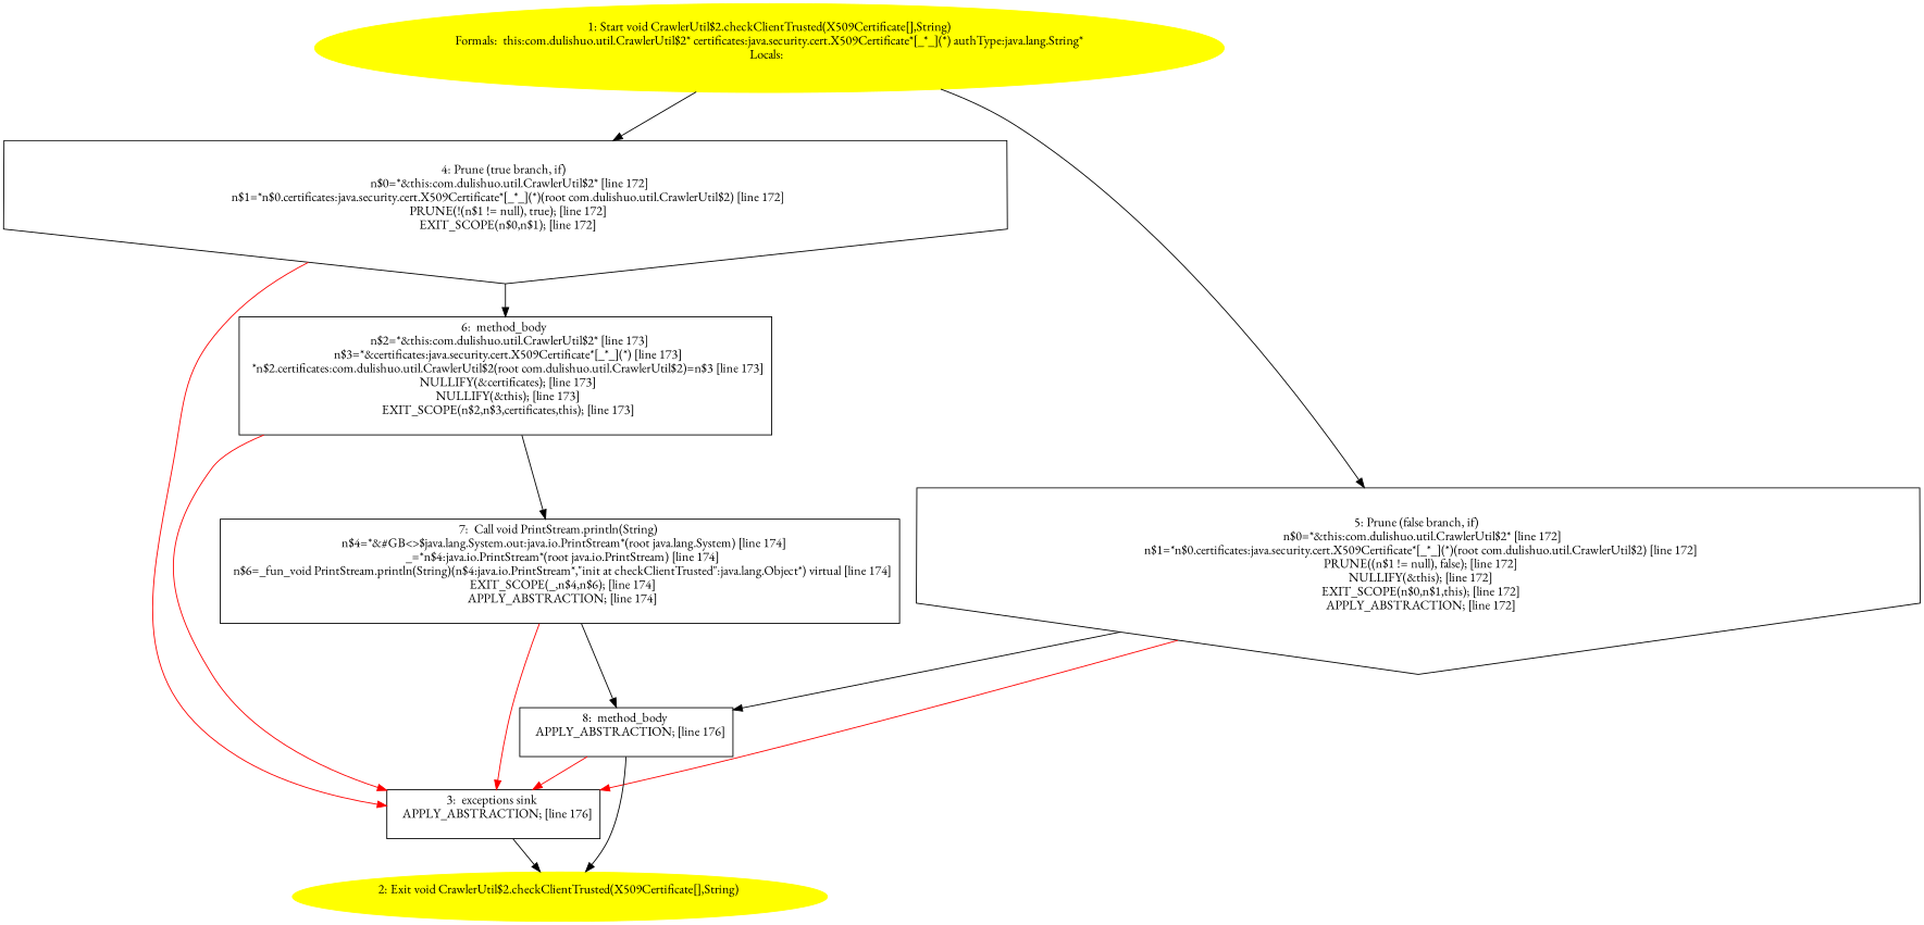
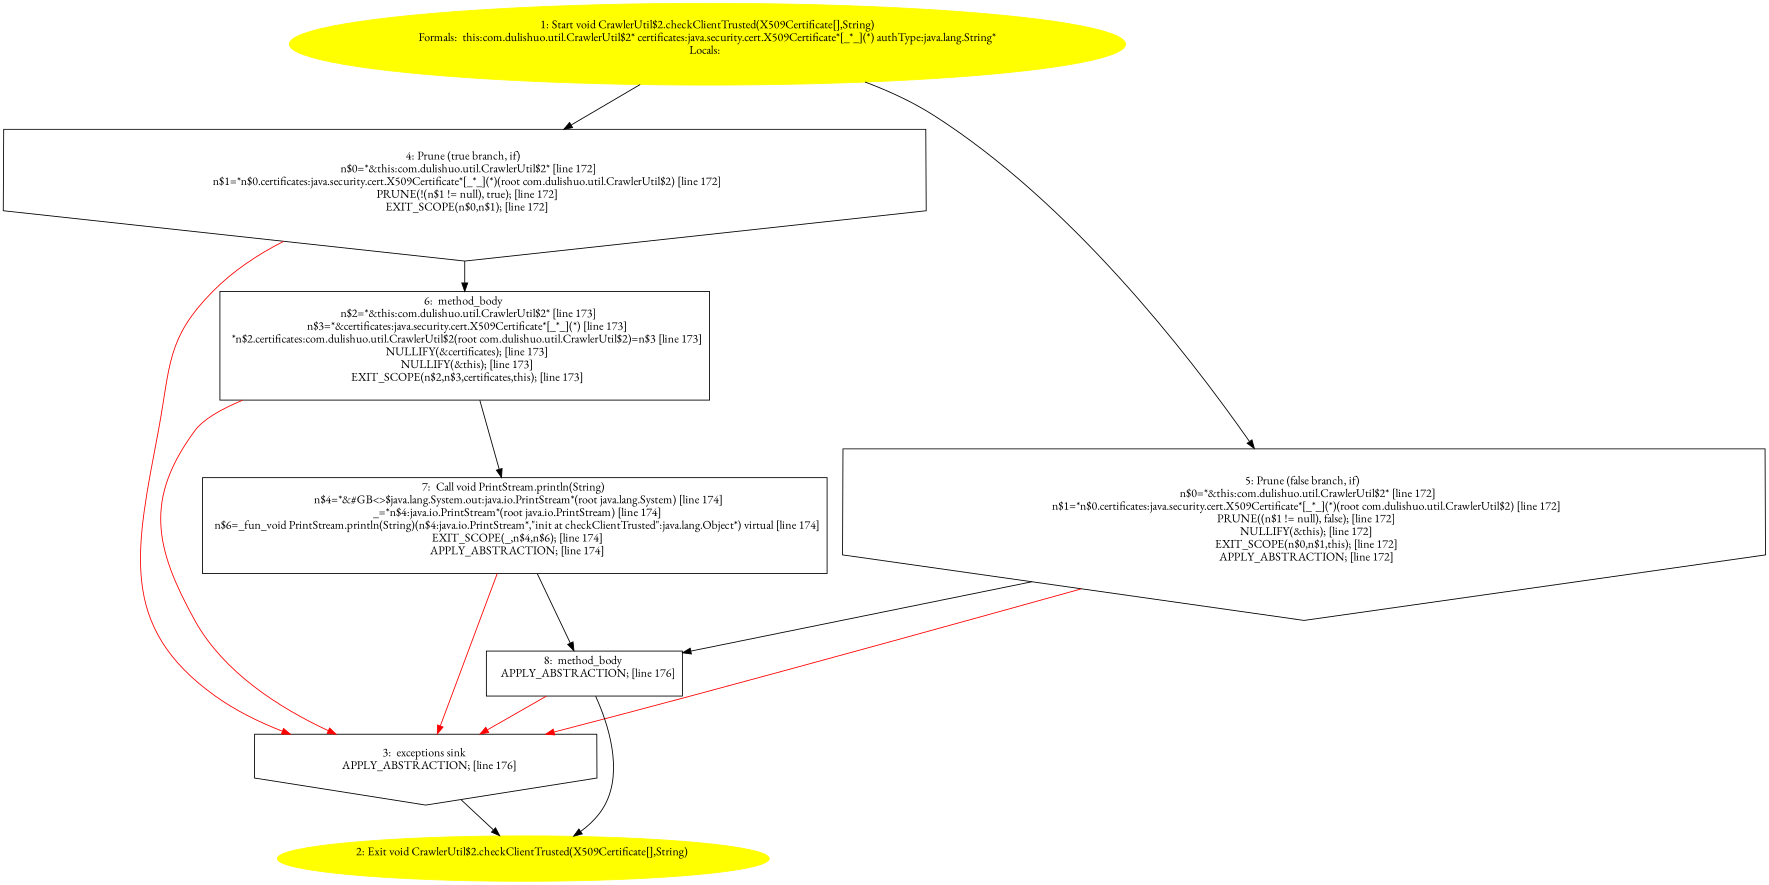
  digraph {
    fontname="EB Garamond"
    node [fontname="EB Garamond" shape=box]
    edge [fontname="EB Garamond"]
    n1 [color=yellow label="1: Start void CrawlerUtil$2.checkClientTrusted(X509Certificate[],String)\nFormals:  this:com.dulishuo.util.CrawlerUtil$2* certificates:java.security.cert.X509Certificate*[_*_](*) authType:java.lang.String*\nLocals:  \n  " style=filled shape=""]
    n2 [label="4: Prune (true branch, if) \n   n$0=*&this:com.dulishuo.util.CrawlerUtil$2* [line 172]\n  n$1=*n$0.certificates:java.security.cert.X509Certificate*[_*_](*)(root com.dulishuo.util.CrawlerUtil$2) [line 172]\n  PRUNE(!(n$1 != null), true); [line 172]\n  EXIT_SCOPE(n$0,n$1); [line 172]\n " shape=invhouse]
    n3 [label="5: Prune (false branch, if) \n   n$0=*&this:com.dulishuo.util.CrawlerUtil$2* [line 172]\n  n$1=*n$0.certificates:java.security.cert.X509Certificate*[_*_](*)(root com.dulishuo.util.CrawlerUtil$2) [line 172]\n  PRUNE((n$1 != null), false); [line 172]\n  NULLIFY(&this); [line 172]\n  EXIT_SCOPE(n$0,n$1,this); [line 172]\n  APPLY_ABSTRACTION; [line 172]\n " shape=invhouse]
-   n4 [label="3:  exceptions sink \n   APPLY_ABSTRACTION; [line 176]\n "]
+   n4 [label="3:  exceptions sink \n   APPLY_ABSTRACTION; [line 176]\n " shape=invhouse]
    n5 [label="6:  method_body \n   n$2=*&this:com.dulishuo.util.CrawlerUtil$2* [line 173]\n  n$3=*&certificates:java.security.cert.X509Certificate*[_*_](*) [line 173]\n  *n$2.certificates:com.dulishuo.util.CrawlerUtil$2(root com.dulishuo.util.CrawlerUtil$2)=n$3 [line 173]\n  NULLIFY(&certificates); [line 173]\n  NULLIFY(&this); [line 173]\n  EXIT_SCOPE(n$2,n$3,certificates,this); [line 173]\n "]
    n6 [label="8:  method_body \n   APPLY_ABSTRACTION; [line 176]\n "]
    n7 [color=yellow label="2: Exit void CrawlerUtil$2.checkClientTrusted(X509Certificate[],String) \n  " style=filled shape=""]
    n8 [label="7:  Call void PrintStream.println(String) \n   n$4=*&#GB<>$java.lang.System.out:java.io.PrintStream*(root java.lang.System) [line 174]\n  _=*n$4:java.io.PrintStream*(root java.io.PrintStream) [line 174]\n  n$6=_fun_void PrintStream.println(String)(n$4:java.io.PrintStream*,\"init at checkClientTrusted\":java.lang.Object*) virtual [line 174]\n  EXIT_SCOPE(_,n$4,n$6); [line 174]\n  APPLY_ABSTRACTION; [line 174]\n "]
    n1 -> n2
    n1 -> n3
    n2 -> n4 [color=red]
    n2 -> n5
    n3 -> n4 [color=red]
    n3 -> n6
    n4 -> n7
    n5 -> n4 [color=red]
    n5 -> n8
    n6 -> n4 [color=red]
    n6 -> n7
    n8 -> n4 [color=red]
    n8 -> n6
  }
